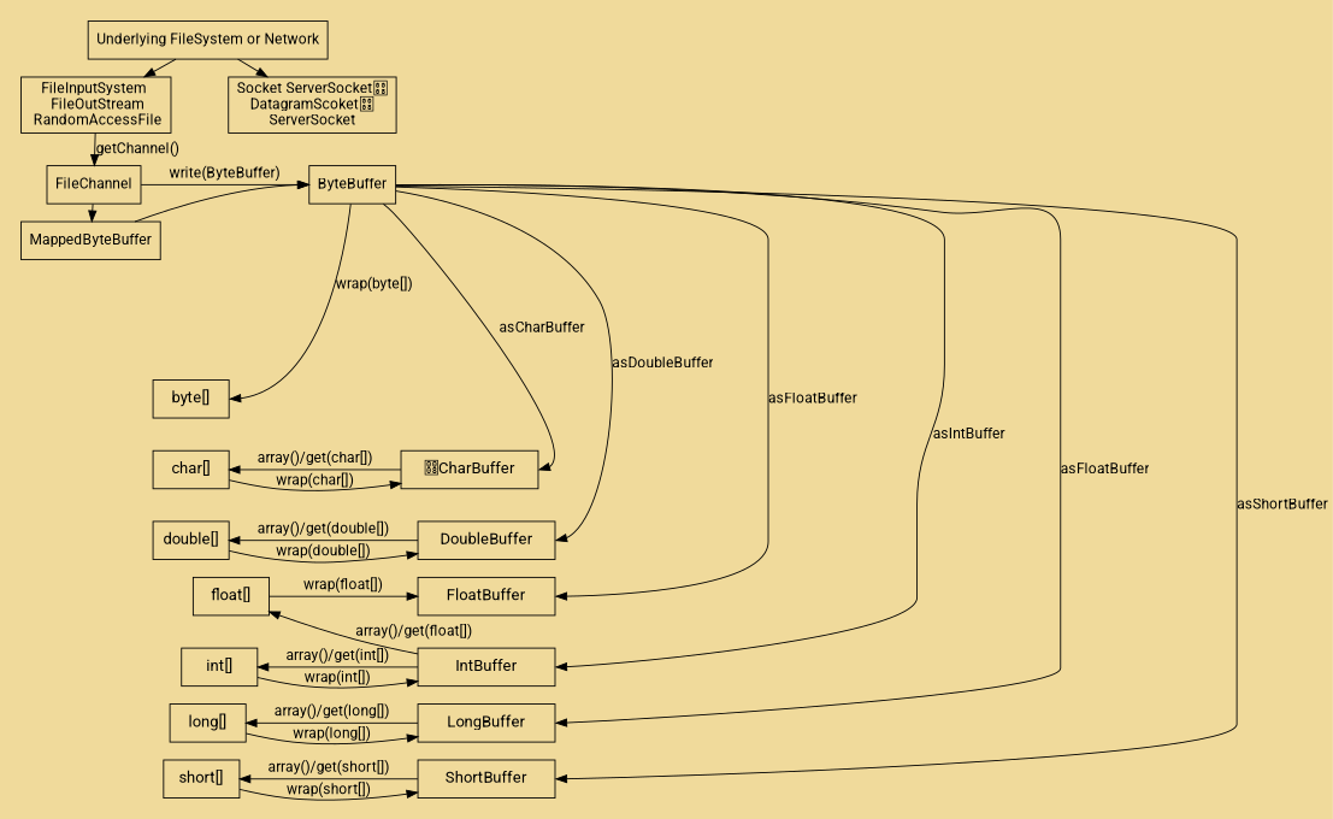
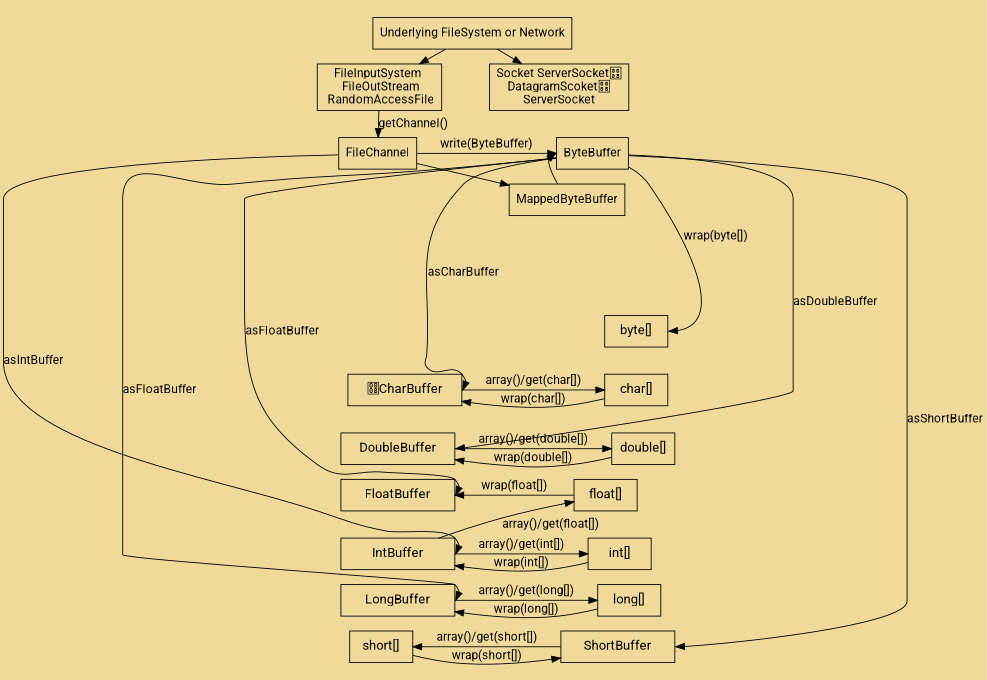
  digraph {
    bgcolor="#f0da9b"
    compound=true
    fontname=Roboto
    fontsize=20
    nodesep=0.75
    rankdir=FB
    ranksep=0.15
    node [fontname=Roboto shape=box fixedsize=true fontsize=15]
    edge [fontname=Roboto]
    n1 [label="FileInputSystem \n FileOutStream\n RandomAccessFile" fixedsize="" fontsize=""]
    n2 [label="Socket ServerSocket\nDatagramScoket\nServerSocket" fixedsize="" fontsize=""]
    n3 [label=FileChannel fixedsize="" fontsize=""]
    n4 [label=ByteBuffer fixedsize="" fontsize=""]
    n5 [label="Underlying FileSystem or Network" fixedsize="" fontsize=""]
    n6 [label=MappedByteBuffer fixedsize="" fontsize=""]
    null1 [height=0.5 style=invis width=1]
    n8 [height=0.5 label="byte[]" width=1]
    n9 [height=0.5 label="char[]" width=1]
    n10 [height=0.5 label="double[]" width=1]
    n11 [height=0.5 label="float[]" width=1]
    n12 [height=0.5 label="int[]" width=1]
    n13 [height=0.5 label="long[]" width=1]
    n14 [height=0.5 label="short[]" width=1]
    n15 [height=0.5 label="CharBuffer" width=1.8]
    n16 [height=0.5 label=DoubleBuffer width=1.8]
    n17 [height=0.5 label=FloatBuffer width=1.8]
    n18 [height=0.5 label=IntBuffer width=1.8]
    n19 [height=0.5 label=LongBuffer width=1.8]
    n20 [height=0.5 label=ShortBuffer width=1.8]
    null2 [shape=none style=invis fixedsize="" fontsize=""]
    subgraph cluster_1 {
      style=invis
      n5
      n6
      subgraph sub_2 {
        rank=same
        style=invis
        n1
        n2
      }
      subgraph sub_3 {
        rank=same
        style=invis
        n3
        n4
      }
    }
    subgraph cluster_4 {
      style=invis
      subgraph sub_5 {
        style=invis
        null1
        n8
        n9
        n10
        n11
        n12
        n13
        n14
      }
      subgraph sub_6 {
        style=invis
        n15
        n16
        n17
        n18
        n19
        n20
      }
      subgraph sub_7 {
        rank=same
        style=invis
        n8
        null2
      }
      subgraph sub_8 {
        rank=same
        style=invis
        n9
        n15
      }
      subgraph sub_9 {
        rank=same
        style=invis
        n10
        n16
      }
      subgraph sub_10 {
        rank=same
        style=invis
        n11
        n17
      }
      subgraph sub_11 {
        rank=same
        style=invis
        n12
        n18
      }
      subgraph sub_12 {
        rank=same
        style=invis
        n13
        n19
      }
      subgraph sub_13 {
        rank=same
        style=invis
        n14
        n20
      }
    }
    n1 -> n3 [headport=head label="getChannel()"]
    n3 -> n4 [headport=head label="write(ByteBuffer)"]
    n3 -> n6 [headport=head]
    n4 -> null1 [headport=w style=invis]
    n4 -> n8 [headport=e label="wrap(byte[])"]
    n4 -> n15 [headport=e label=asCharBuffer]
    n4 -> n16 [headport=e label=asDoubleBuffer]
    n4 -> n17 [headport=e label=asFloatBuffer]
-   n4 -> n18 [headport=e label=asIntBuffer]
+   n3 -> n18 [headport=e label=asIntBuffer]
    n4 -> n19 [headport=e label=asFloatBuffer]
    n4 -> n20 [headport=e label=asShortBuffer]
    n5 -> n1
    n5 -> n2
    n6 -> n4 [headport=w]
    n6 -> null1 [style=invis]
    null1 -> n8 [style=invis]
    n8 -> n9 [style=invis]
    n8 -> null2 [style=invis]
    n8 -> null2 [style=invis]
    n9 -> n10 [style=invis]
    n9 -> n15 [label="wrap(char[])"]
    n10 -> n11 [style=invis]
    n10 -> n16 [label="wrap(double[])"]
    n11 -> n12 [style=invis]
    n11 -> n17 [label="wrap(float[])"]
    n12 -> n13 [style=invis]
    n12 -> n18 [label="wrap(int[])"]
    n13 -> n14 [style=invis]
    n13 -> n19 [label="wrap(long[])"]
    n14 -> n20 [label="wrap(short[])"]
    n15 -> n9 [label="array()/get(char[])"]
    n15 -> n16 [style=invis]
    n16 -> n10 [label="array()/get(double[])"]
    n16 -> n17 [style=invis]
    n17 -> n18 [style=invis]
    n18 -> n11 [label="array()/get(float[])"]
    n18 -> n12 [label="array()/get(int[])"]
    n18 -> n19 [style=invis]
    n19 -> n13 [label="array()/get(long[])"]
    n19 -> n20 [style=invis]
    n20 -> n14 [label="array()/get(short[])"]
    null2 -> n15 [style=invis]
  }
